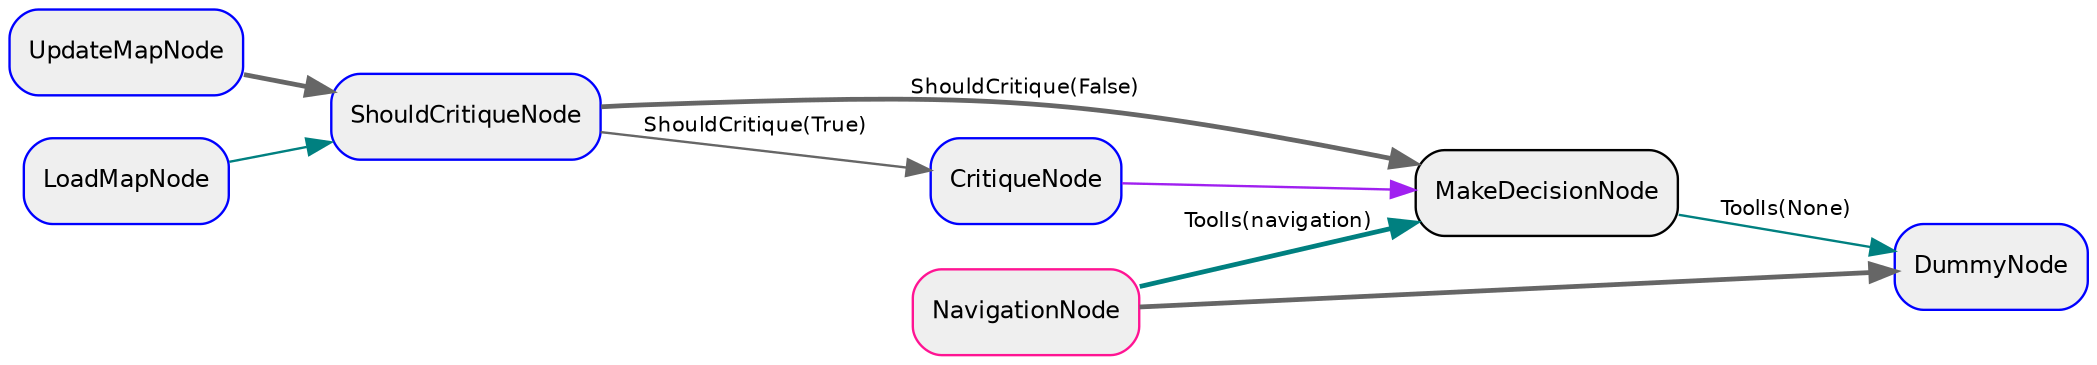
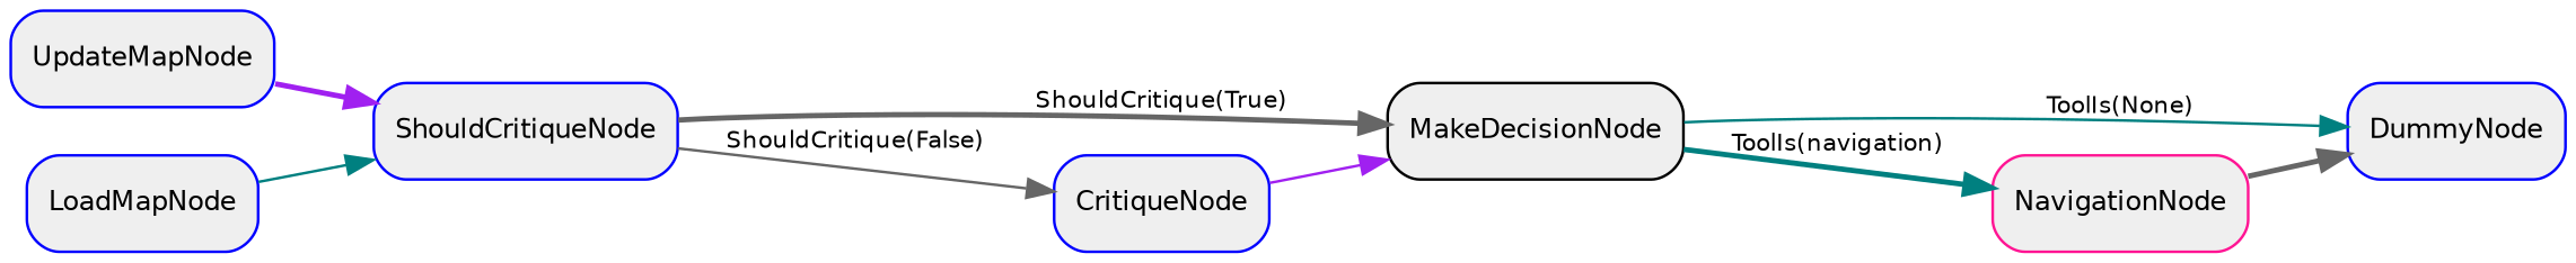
  digraph {
    compound=true
    rankdir=LR
    node [color=blue fillcolor="#EFEFEF" fontname=Helvetica fontsize=10 shape=box style="rounded,filled"]
    edge [color=gray40 fontname=Helvetica fontsize=9 style=bold]
    n1 [label=DummyNode]
    n2 [label=ShouldCritiqueNode]
    n3 [color=black label=MakeDecisionNode]
    n4 [label=CritiqueNode]
    n5 [color=deeppink label=NavigationNode]
    n6 [label=UpdateMapNode]
    n7 [label=LoadMapNode]
-   n2 -> n3 [label="ShouldCritique(False)"]
-   n2 -> n4 [label="ShouldCritique(True)" style=solid]
+   n2 -> n3 [label="ShouldCritique(True)"]
+   n2 -> n4 [label="ShouldCritique(False)" style=solid]
    n3 -> n1 [color=teal label="ToolIs(None)" style=solid]
-   n5 -> n3 [color=teal label="ToolIs(navigation)"]
+   n3 -> n5 [color=teal label="ToolIs(navigation)"]
    n4 -> n3 [color=purple style=solid]
    n5 -> n1
-   n6 -> n2
+   n6 -> n2 [color=purple]
    n7 -> n2 [color=teal style=solid]
  }
